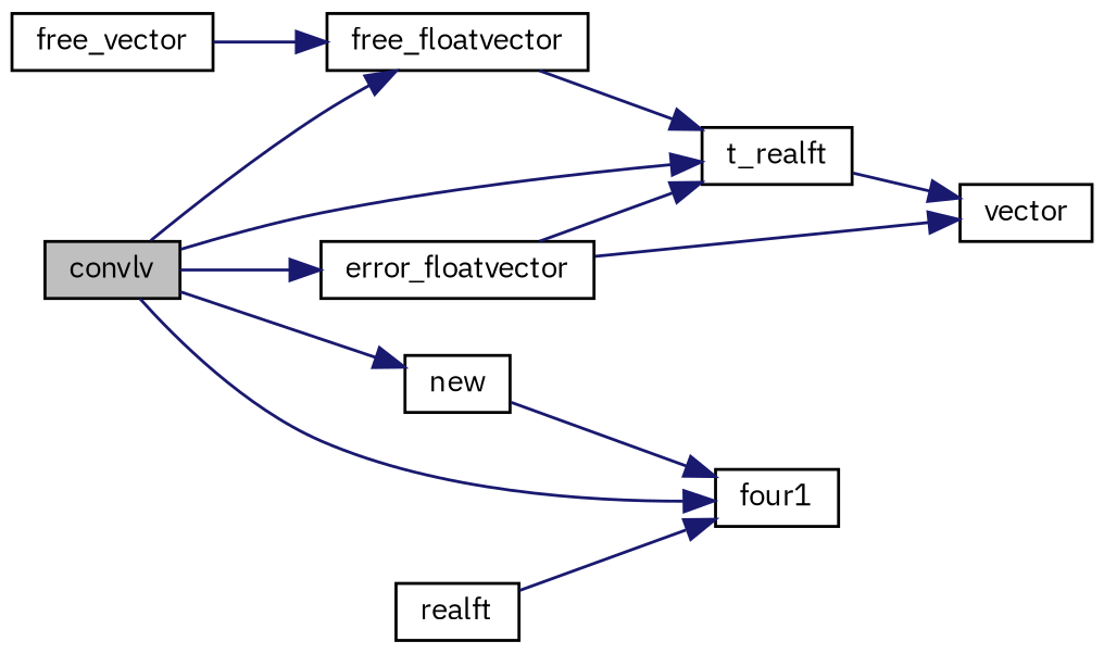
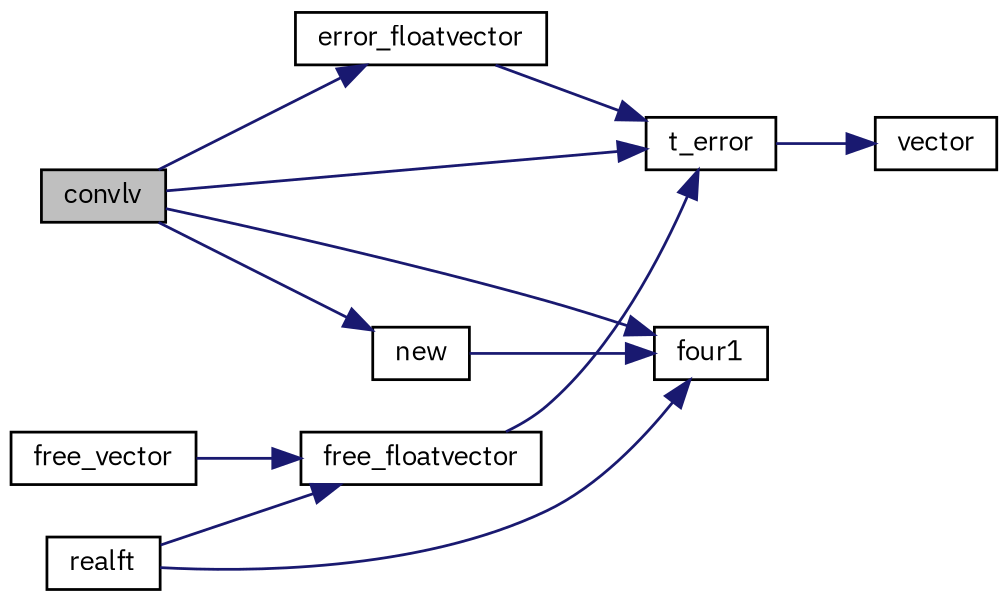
  digraph {
    fontname="IBM Plex Sans"
    rankdir=LR
    node [color=black fontname="IBM Plex Sans" fontsize=10 shape=record]
    edge [color=midnightblue fontname="IBM Plex Sans" fontsize=10 labelfontname=FreeSans labelfontsize=10 style=solid]
    n1 [fillcolor=grey75 fontcolor=black height=0.2 label=convlv style=filled width=0.4]
    n2 [height=0.2 label=free_floatvector width=0.4]
-   n3 [height=0.2 label=t_realft width=0.4]
+   n3 [height=0.2 label=t_error width=0.4]
    n4 [height=0.2 label=error_floatvector width=0.4]
    n5 [height=0.2 label=new width=0.4]
    n6 [height=0.2 label=four1 width=0.4]
    n7 [height=0.2 label=vector width=0.4]
    n8 [height=0.2 label=realft width=0.4]
    n9 [height=0.2 label=free_vector width=0.4]
-   n1 -> n2
+   n8 -> n2
    n1 -> n3
    n1 -> n4
    n1 -> n5
    n1 -> n6
    n2 -> n3
    n3 -> n7
    n4 -> n3
-   n4 -> n7
    n5 -> n6
    n8 -> n6
    n9 -> n2
  }
